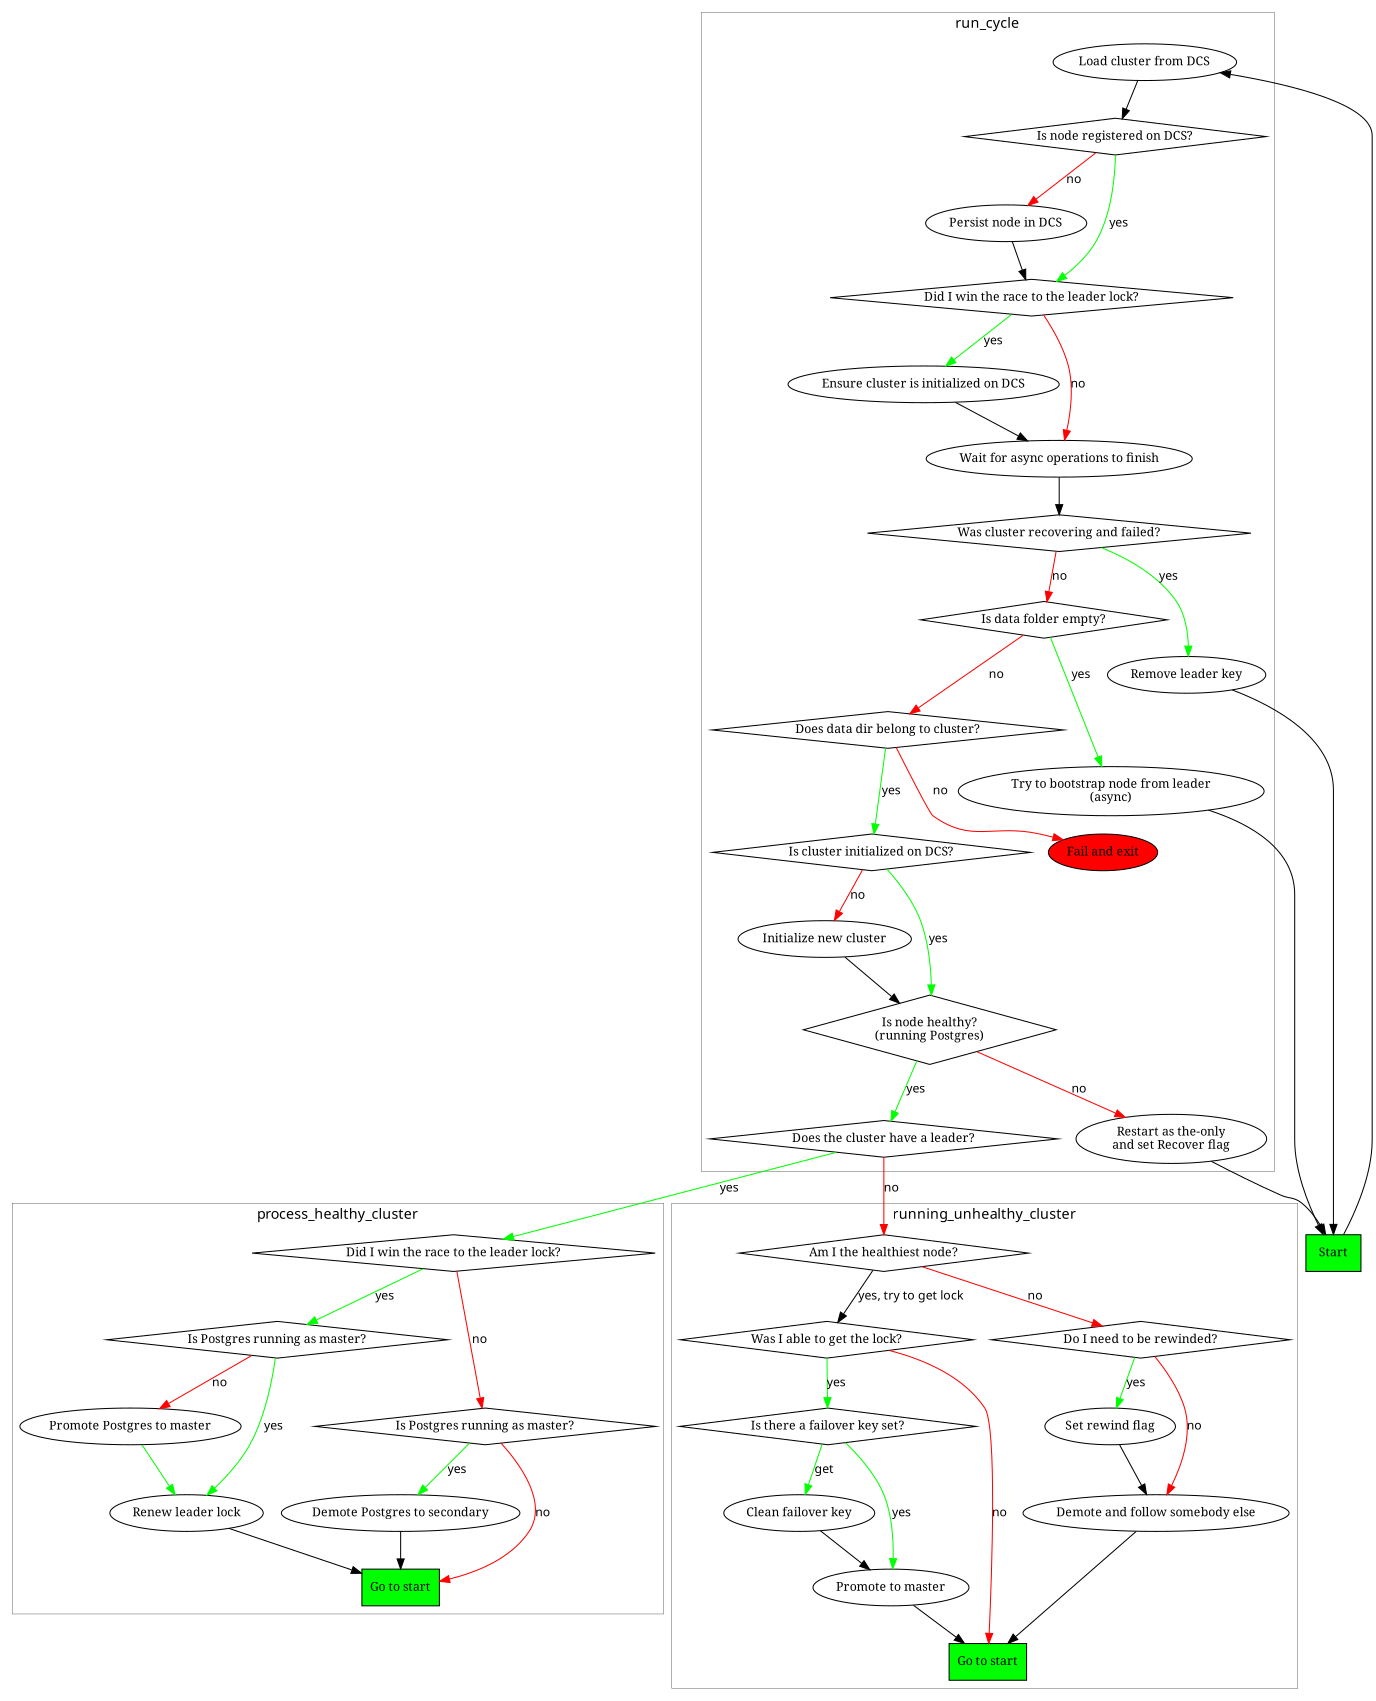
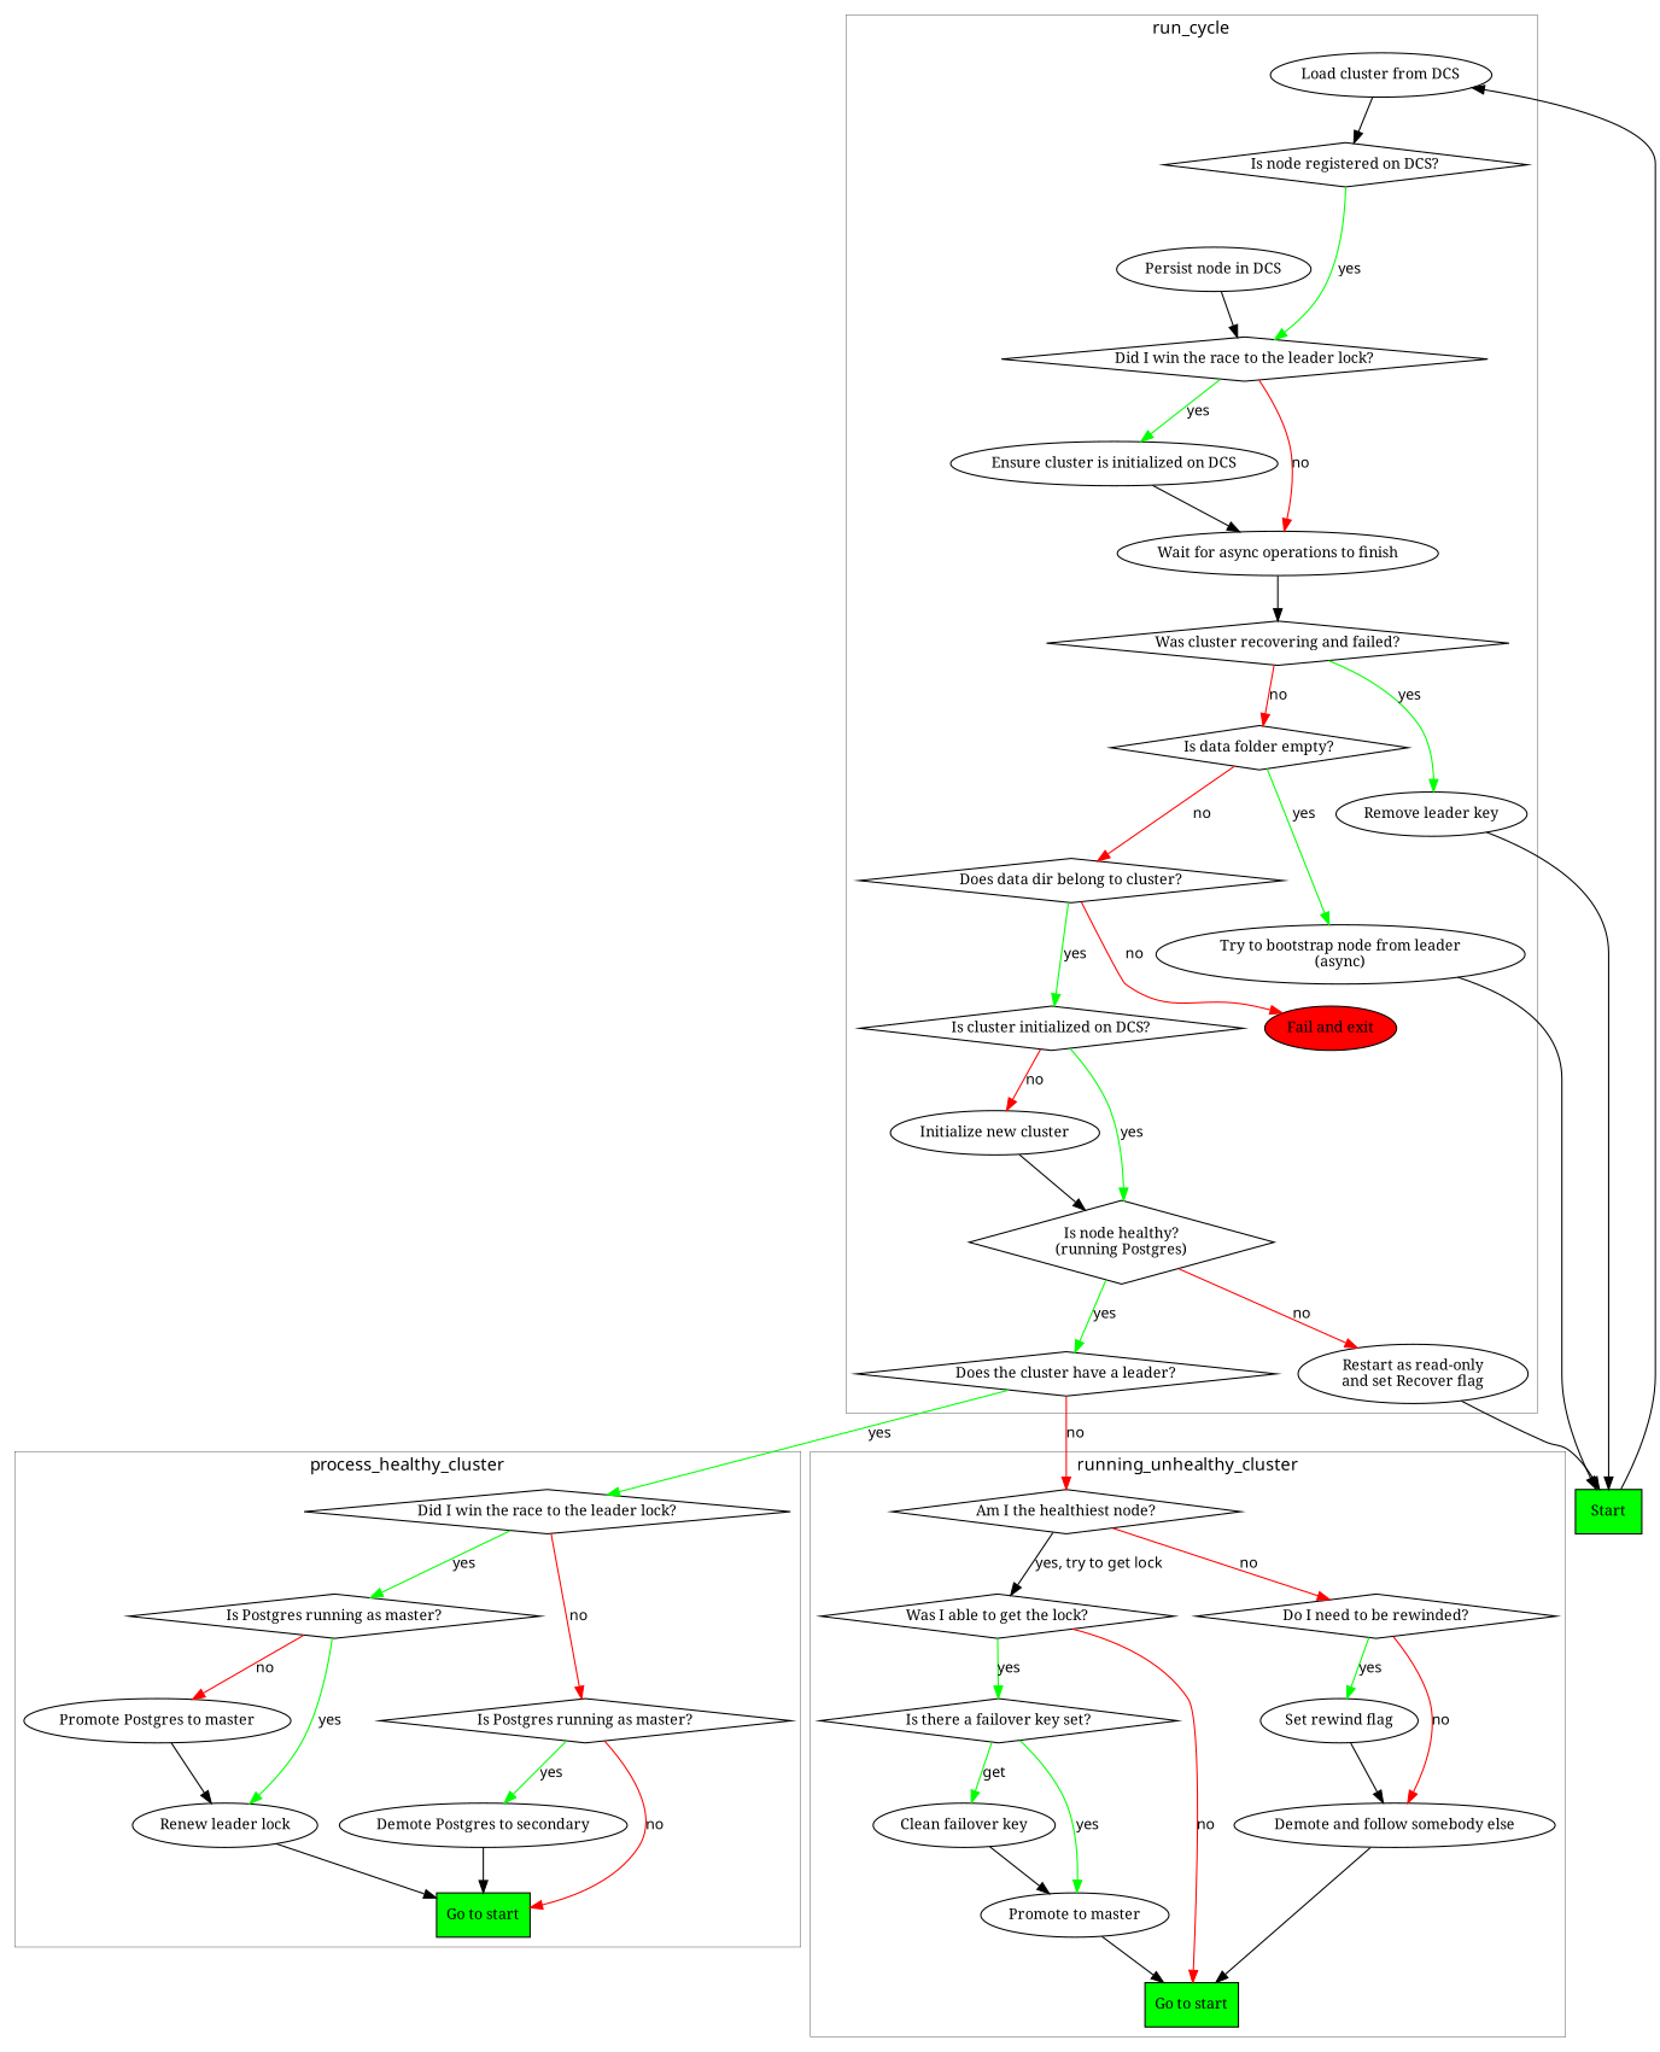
  digraph {
    fontname="sans-serif"
    newrank=true
    penwidth=0.3
    rankdir=TB
    node [color=black fillcolor=white fontcolor=black fontname=serif fontsize=12 style=filled]
    edge [color=black fontcolor=black fontname="sans-serif" fontsize=12]
    n1 [label="Load cluster from DCS"]
    n2 [label="Is node registered on DCS?" shape=diamond]
    n3 [label="Persist node in DCS"]
    n4 [label="Did I win the race to the leader lock?" shape=diamond]
    n5 [label="Ensure cluster is initialized on DCS" shape=oval]
    n6 [label="Wait for async operations to finish"]
    n7 [label="Was cluster recovering and failed?" shape=diamond]
    n8 [label="Remove leader key"]
    n9 [label="Is data folder empty?" shape=diamond]
    n10 [label="Try to bootstrap node from leader\n(async)"]
    n11 [label="Does data dir belong to cluster?" shape=diamond]
    n12 [label="Is cluster initialized on DCS?" shape=diamond]
    n13 [fillcolor=red label="Fail and exit"]
    n14 [label="Initialize new cluster"]
    n15 [label="Is node healthy?\n(running Postgres)" shape=diamond]
-   n16 [label="Restart as the-only\nand set Recover flag"]
+   n16 [label="Restart as read-only\nand set Recover flag"]
    n17 [label="Does the cluster have a leader?" shape=diamond]
    n18 [label="Did I win the race to the leader lock?" shape=diamond]
    n19 [label="Is Postgres running as master?" shape=diamond]
    n20 [label="Is Postgres running as master?" shape=diamond]
    n21 [label="Promote Postgres to master"]
    n22 [label="Renew leader lock"]
    n23 [label="Demote Postgres to secondary"]
    n24 [fillcolor=green label="Go to start" shape=rectangle]
    n25 [label="Am I the healthiest node?" shape=diamond]
    n26 [label="Was I able to get the lock?" shape=diamond]
    n27 [label="Do I need to be rewinded?" shape=diamond]
    n28 [label="Is there a failover key set?" shape=diamond]
    n29 [fillcolor=green label="Go to start" shape=rectangle]
    n30 [label="Clean failover key"]
    n31 [label="Promote to master"]
    n32 [label="Set rewind flag"]
    n33 [label="Demote and follow somebody else"]
    n34 [fillcolor=green label=Start shape=rectangle]
    subgraph cluster_1 {
      label=run_cycle
      n1
      n2
      n3
      n4
      n5
      n6
      n7
      n8
      n9
      n10
      n11
      n12
      n13
      n14
      n15
      n16
      n17
    }
    subgraph cluster_2 {
      label=process_healthy_cluster
      n18
      n19
      n20
      n21
      n22
      n23
      n24
    }
    subgraph cluster_3 {
      label=running_unhealthy_cluster
      n25
      n26
      n27
      n28
      n29
      n30
      n31
      n32
      n33
    }
    n1 -> n2
-   n2 -> n3 [color=red label=no]
    n2 -> n4 [color=green label=yes]
    n3 -> n4
    n4 -> n5 [color=green label=yes]
    n4 -> n6 [color=red label=no]
    n5 -> n6
    n6 -> n7
    n7 -> n8 [color=green label=yes]
    n7 -> n9 [color=red label=no]
    n8 -> n34
    n9 -> n10 [color=green label=yes]
    n9 -> n11 [color=red label=no]
    n10 -> n34
    n11 -> n12 [color=green label=yes]
    n11 -> n13 [color=red label=no]
    n12 -> n14 [color=red label=no]
    n12 -> n15 [color=green label=yes]
    n14 -> n15
    n15 -> n16 [color=red label=no]
    n15 -> n17 [color=green label=yes]
    n16 -> n34
    n17 -> n18 [color=green label=yes]
    n17 -> n25 [color=red label=no]
    n18 -> n19 [color=green label=yes]
    n18 -> n20 [color=red label=no]
    n19 -> n21 [color=red label=no]
    n19 -> n22 [color=green label=yes]
    n20 -> n23 [color=green label=yes]
    n20 -> n24 [color=red label=no]
-   n21 -> n22 [color=green]
+   n21 -> n22
    n22 -> n24
    n23 -> n24
    n25 -> n26 [label="yes, try to get lock"]
    n25 -> n27 [color=red label=no]
    n26 -> n28 [color=green label=yes]
    n26 -> n29 [color=red label=no]
    n27 -> n32 [color=green label=yes]
    n27 -> n33 [color=red label=no]
    n28 -> n30 [color=green label=get]
    n28 -> n31 [color=green label=yes]
    n30 -> n31
    n31 -> n29
    n32 -> n33
    n33 -> n29
    n34 -> n1
  }
